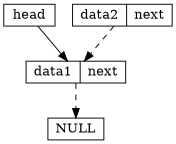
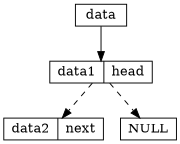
  digraph {
    node [shape=record]
    edge [style=dashed]
-   n1 [height=.1 label=head]
-   n2 [height=.1 label="data1|next"]
+   n1 [height=.1 label=data]
+   n2 [height=.1 label="data1|head"]
    n3 [height=.1 label="data2|next"]
    n4 [height=.1 label=NULL]
    n1 -> n2 [style=""]
-   n3 -> n2
+   n2 -> n3
    n2 -> n4
  }
